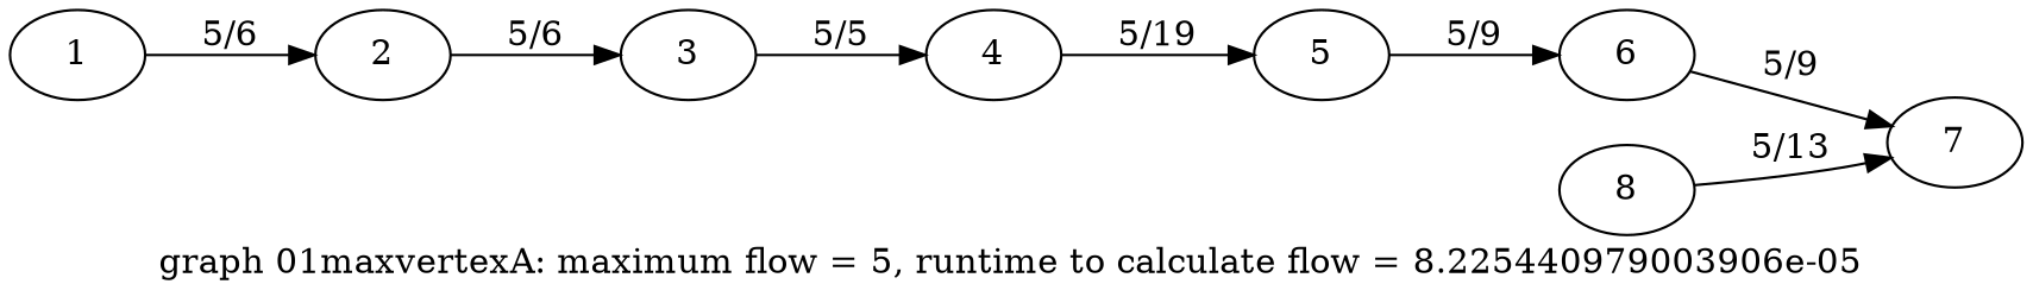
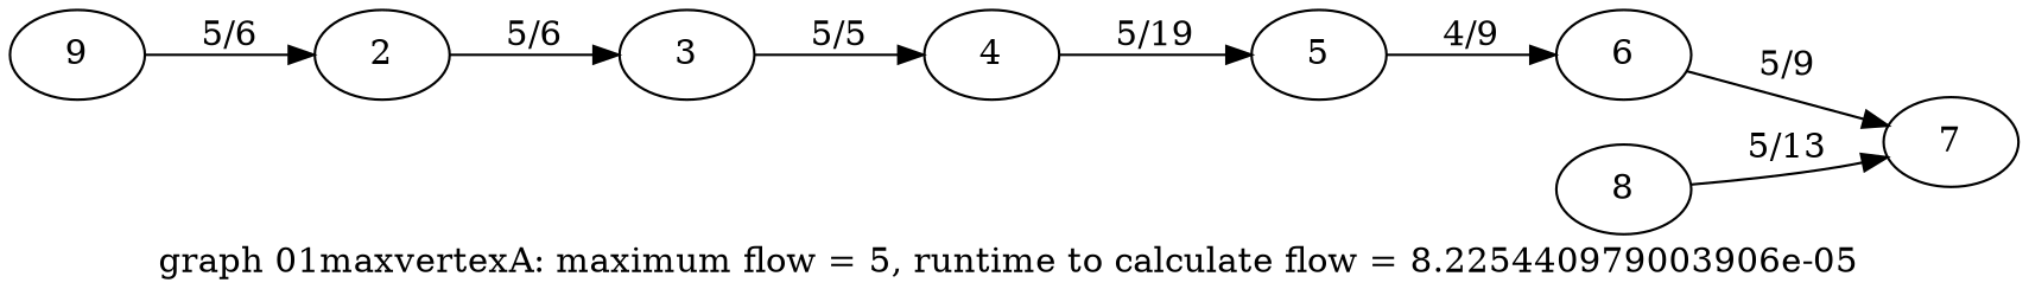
  digraph {
    label="graph 01maxvertexA: maximum flow = 5, runtime to calculate flow = 8.225440979003906e-05 "
    rankdir=LR
-   1
+   1 [label=9]
    2
    3
    4
    5
    6
    7
    8
    1 -> 2 [label=" 5/6 "]
    2 -> 3 [label=" 5/6 "]
    3 -> 4 [label=" 5/5 "]
    4 -> 5 [label=" 5/19 "]
-   5 -> 6 [label=" 5/9 "]
+   5 -> 6 [label=" 4/9 "]
    6 -> 7 [label=" 5/9 "]
    8 -> 7 [label=" 5/13 "]
  }
